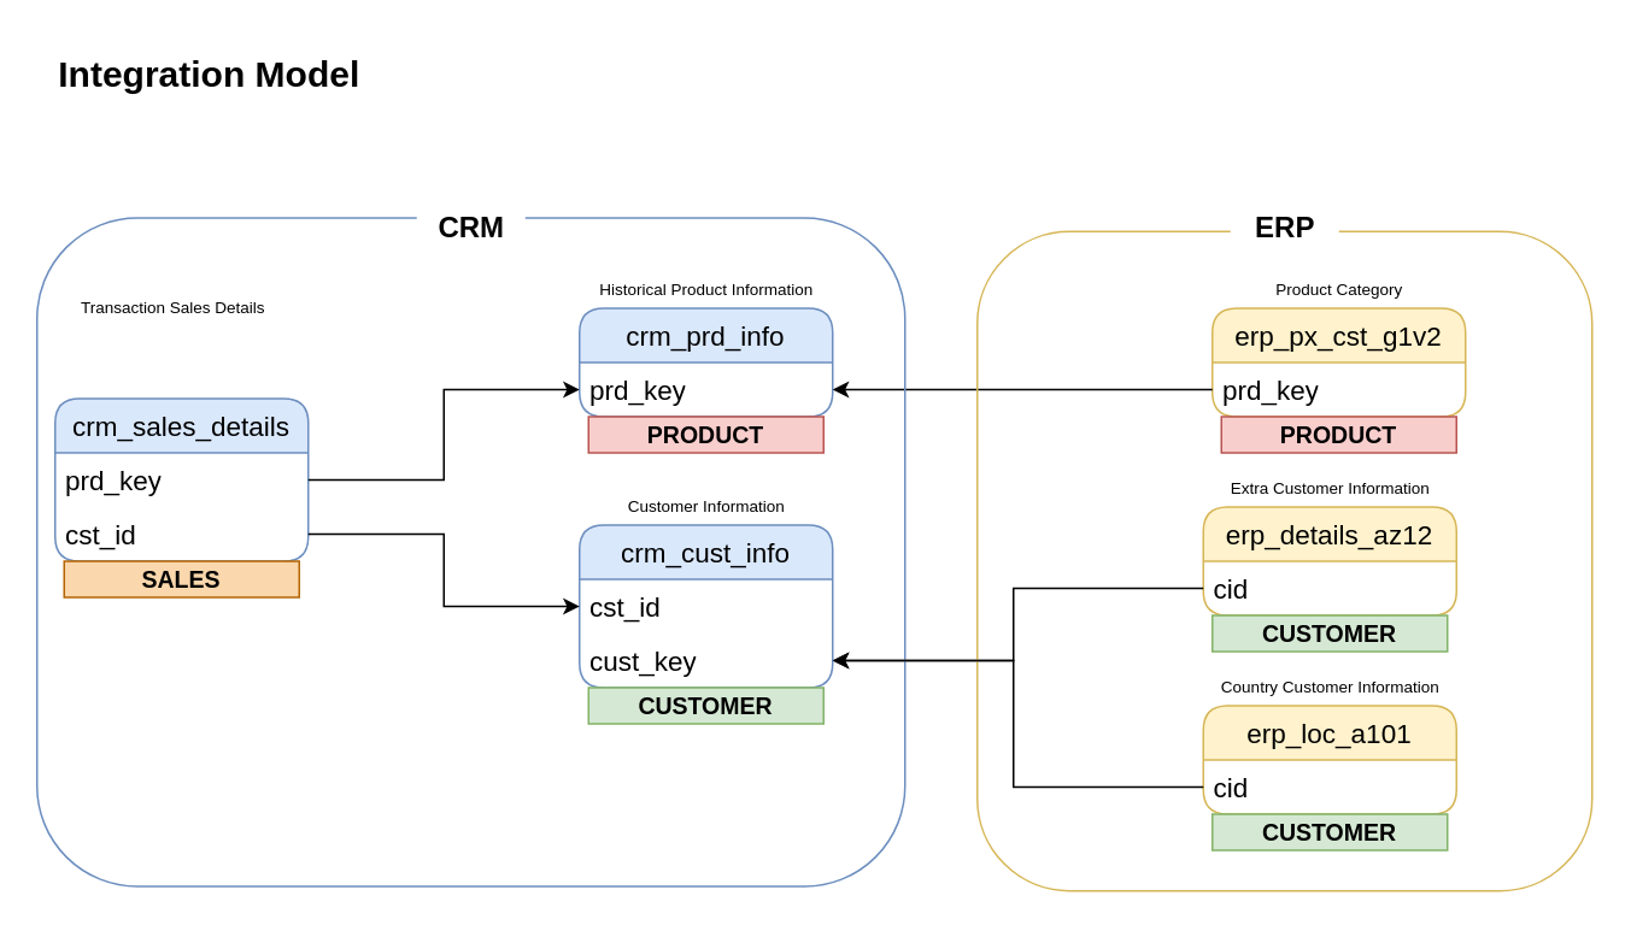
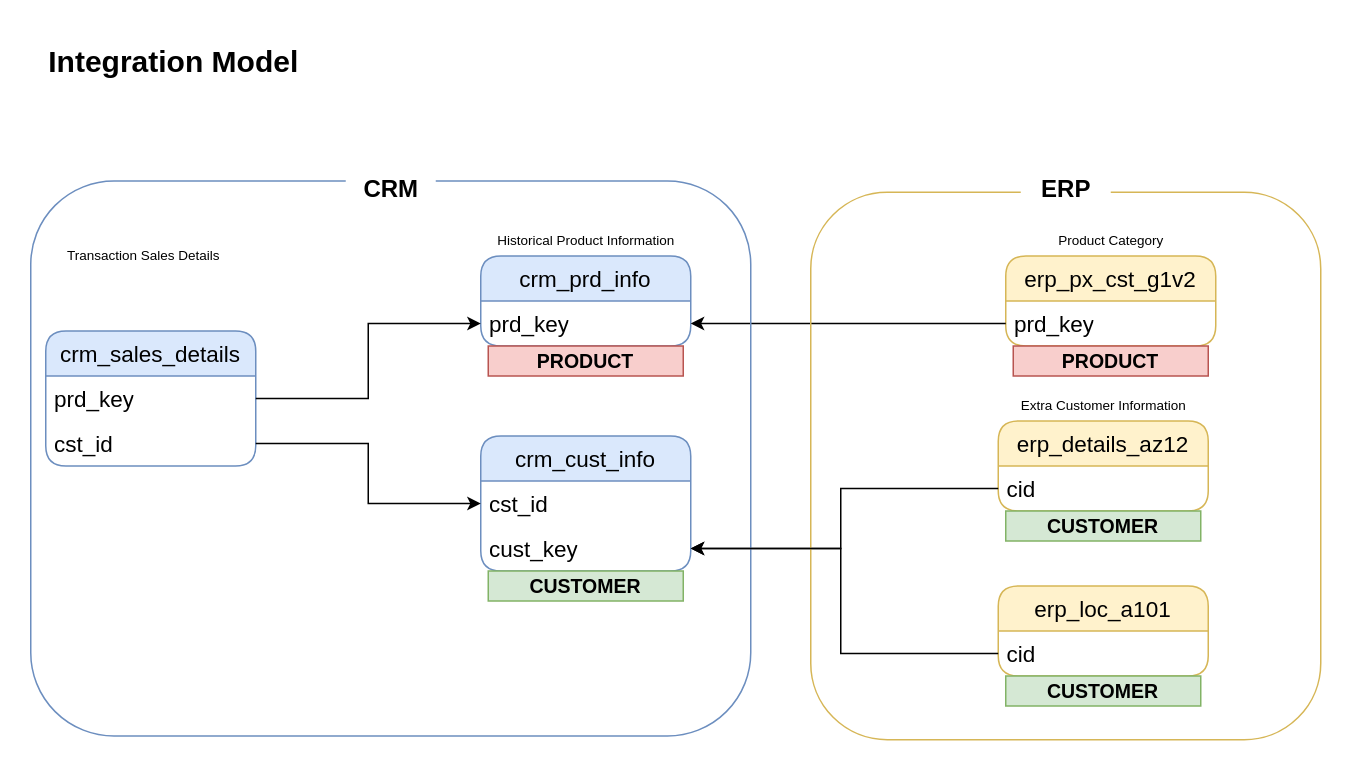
  <mxCell id="0" />
  <mxCell id="1" parent="0" />
  <mxCell id="2" value="crm_cust_info" style="swimlane;fontStyle=0;childLayout=stackLayout;horizontal=1;startSize=30;horizontalStack=0;resizeParent=1;resizeParentMax=0;resizeLast=0;collapsible=1;marginBottom=0;whiteSpace=wrap;html=1;rounded=1;fontSize=15;fillColor=#dae8fc;strokeColor=#6c8ebf;" parent="1" vertex="1"><mxGeometry x="320" y="290" width="140" height="90" as="geometry" /></mxCell>
  <mxCell id="3" value="cst_id" style="text;strokeColor=none;fillColor=none;align=left;verticalAlign=middle;spacingLeft=4;spacingRight=4;overflow=hidden;points=[[0,0.5],[1,0.5]];portConstraint=eastwest;rotatable=0;whiteSpace=wrap;html=1;fontSize=15;" parent="2" vertex="1"><mxGeometry y="30" width="140" height="30" as="geometry" /></mxCell>
  <mxCell id="4" value="cust_key" style="text;strokeColor=none;fillColor=none;align=left;verticalAlign=middle;spacingLeft=4;spacingRight=4;overflow=hidden;points=[[0,0.5],[1,0.5]];portConstraint=eastwest;rotatable=0;whiteSpace=wrap;html=1;fontSize=15;" parent="2" vertex="1"><mxGeometry y="60" width="140" height="30" as="geometry" /></mxCell>
  <mxCell id="5" value="crm_prd_info" style="swimlane;fontStyle=0;childLayout=stackLayout;horizontal=1;startSize=30;horizontalStack=0;resizeParent=1;resizeParentMax=0;resizeLast=0;collapsible=1;marginBottom=0;whiteSpace=wrap;html=1;rounded=1;fontSize=15;fillColor=#dae8fc;strokeColor=#6c8ebf;" parent="1" vertex="1"><mxGeometry x="320" y="170" width="140" height="60" as="geometry" /></mxCell>
  <mxCell id="6" value="prd_key" style="text;strokeColor=none;fillColor=none;align=left;verticalAlign=middle;spacingLeft=4;spacingRight=4;overflow=hidden;points=[[0,0.5],[1,0.5]];portConstraint=eastwest;rotatable=0;whiteSpace=wrap;html=1;fontSize=15;" parent="5" vertex="1"><mxGeometry y="30" width="140" height="30" as="geometry" /></mxCell>
  <mxCell id="7" value="crm_sales_details" style="swimlane;fontStyle=0;childLayout=stackLayout;horizontal=1;startSize=30;horizontalStack=0;resizeParent=1;resizeParentMax=0;resizeLast=0;collapsible=1;marginBottom=0;whiteSpace=wrap;html=1;rounded=1;fontSize=15;fillColor=#dae8fc;strokeColor=#6c8ebf;" parent="1" vertex="1"><mxGeometry x="30" y="220" width="140" height="90" as="geometry" /></mxCell>
  <mxCell id="8" value="prd_key" style="text;strokeColor=none;fillColor=none;align=left;verticalAlign=middle;spacingLeft=4;spacingRight=4;overflow=hidden;points=[[0,0.5],[1,0.5]];portConstraint=eastwest;rotatable=0;whiteSpace=wrap;html=1;fontSize=15;" parent="7" vertex="1"><mxGeometry y="30" width="140" height="30" as="geometry" /></mxCell>
  <mxCell id="9" value="cst_id" style="text;strokeColor=none;fillColor=none;align=left;verticalAlign=middle;spacingLeft=4;spacingRight=4;overflow=hidden;points=[[0,0.5],[1,0.5]];portConstraint=eastwest;rotatable=0;whiteSpace=wrap;html=1;fontSize=15;" parent="7" vertex="1"><mxGeometry y="60" width="140" height="30" as="geometry" /></mxCell>
  <mxCell id="10" value="erp_details_az12" style="swimlane;fontStyle=0;childLayout=stackLayout;horizontal=1;startSize=30;horizontalStack=0;resizeParent=1;resizeParentMax=0;resizeLast=0;collapsible=1;marginBottom=0;whiteSpace=wrap;html=1;rounded=1;fontSize=15;fillColor=#fff2cc;strokeColor=#d6b656;" parent="1" vertex="1"><mxGeometry x="665" y="280" width="140" height="60" as="geometry" /></mxCell>
  <mxCell id="11" value="cid" style="text;strokeColor=none;fillColor=none;align=left;verticalAlign=middle;spacingLeft=4;spacingRight=4;overflow=hidden;points=[[0,0.5],[1,0.5]];portConstraint=eastwest;rotatable=0;whiteSpace=wrap;html=1;fontSize=15;" parent="10" vertex="1"><mxGeometry y="30" width="140" height="30" as="geometry" /></mxCell>
  <mxCell id="12" value="erp_loc_a101" style="swimlane;fontStyle=0;childLayout=stackLayout;horizontal=1;startSize=30;horizontalStack=0;resizeParent=1;resizeParentMax=0;resizeLast=0;collapsible=1;marginBottom=0;whiteSpace=wrap;html=1;rounded=1;fontSize=15;fillColor=#fff2cc;strokeColor=#d6b656;" parent="1" vertex="1"><mxGeometry x="665" y="390" width="140" height="60" as="geometry" /></mxCell>
  <mxCell id="13" value="cid" style="text;strokeColor=none;fillColor=none;align=left;verticalAlign=middle;spacingLeft=4;spacingRight=4;overflow=hidden;points=[[0,0.5],[1,0.5]];portConstraint=eastwest;rotatable=0;whiteSpace=wrap;html=1;fontSize=15;" parent="12" vertex="1"><mxGeometry y="30" width="140" height="30" as="geometry" /></mxCell>
  <mxCell id="14" value="erp_px_cst_g1v2" style="swimlane;fontStyle=0;childLayout=stackLayout;horizontal=1;startSize=30;horizontalStack=0;resizeParent=1;resizeParentMax=0;resizeLast=0;collapsible=1;marginBottom=0;whiteSpace=wrap;html=1;rounded=1;fontSize=15;fillColor=#fff2cc;strokeColor=#d6b656;" parent="1" vertex="1"><mxGeometry x="670" y="170" width="140" height="60" as="geometry" /></mxCell>
  <mxCell id="15" value="prd_key" style="text;strokeColor=none;fillColor=none;align=left;verticalAlign=middle;spacingLeft=4;spacingRight=4;overflow=hidden;points=[[0,0.5],[1,0.5]];portConstraint=eastwest;rotatable=0;whiteSpace=wrap;html=1;fontSize=15;" parent="14" vertex="1"><mxGeometry y="30" width="140" height="30" as="geometry" /></mxCell>
- <mxCell id="16" value="Customer Information" style="text;html=1;align=center;verticalAlign=middle;resizable=0;points=[];autosize=1;strokeColor=none;fillColor=none;fontSize=9;" parent="1" vertex="1"><mxGeometry x="335" y="270" width="110" height="20" as="geometry" /></mxCell>
  <mxCell id="17" value="Historical Product Information" style="text;html=1;align=center;verticalAlign=middle;resizable=0;points=[];autosize=1;strokeColor=none;fillColor=none;fontSize=9;" parent="1" vertex="1"><mxGeometry x="320" y="150" width="140" height="20" as="geometry" /></mxCell>
  <mxCell id="18" value="Transaction Sales Details" style="text;html=1;align=center;verticalAlign=middle;resizable=0;points=[];autosize=1;strokeColor=none;fillColor=none;fontSize=9;" parent="1" vertex="1"><mxGeometry x="30" y="160" width="130" height="20" as="geometry" /></mxCell>
  <mxCell id="19" style="edgeStyle=orthogonalEdgeStyle;rounded=0;orthogonalLoop=1;jettySize=auto;html=1;exitX=1;exitY=0.5;exitDx=0;exitDy=0;" parent="1" source="9" target="3" edge="1"><mxGeometry relative="1" as="geometry" /></mxCell>
  <mxCell id="20" style="edgeStyle=orthogonalEdgeStyle;rounded=0;orthogonalLoop=1;jettySize=auto;html=1;exitX=1;exitY=0.5;exitDx=0;exitDy=0;entryX=0;entryY=0.5;entryDx=0;entryDy=0;" parent="1" source="8" target="6" edge="1"><mxGeometry relative="1" as="geometry" /></mxCell>
  <mxCell id="21" style="edgeStyle=orthogonalEdgeStyle;rounded=0;orthogonalLoop=1;jettySize=auto;html=1;exitX=0;exitY=0.5;exitDx=0;exitDy=0;entryX=1;entryY=0.5;entryDx=0;entryDy=0;" parent="1" source="11" target="4" edge="1"><mxGeometry relative="1" as="geometry"><Array as="points"><mxPoint x="560" y="325" /><mxPoint x="560" y="365" /></Array></mxGeometry></mxCell>
  <mxCell id="22" value="Extra Customer Information" style="text;html=1;align=center;verticalAlign=middle;resizable=0;points=[];autosize=1;strokeColor=none;fillColor=none;fontSize=9;" parent="1" vertex="1"><mxGeometry x="670" y="260" width="130" height="20" as="geometry" /></mxCell>
- <mxCell id="23" value="Country Customer Information" style="text;html=1;align=center;verticalAlign=middle;resizable=0;points=[];autosize=1;strokeColor=none;fillColor=none;fontSize=9;" parent="1" vertex="1"><mxGeometry x="665" y="370" width="140" height="20" as="geometry" /></mxCell>
  <mxCell id="24" style="edgeStyle=orthogonalEdgeStyle;rounded=0;orthogonalLoop=1;jettySize=auto;html=1;exitX=0;exitY=0.5;exitDx=0;exitDy=0;entryX=1;entryY=0.5;entryDx=0;entryDy=0;" parent="1" source="15" target="6" edge="1"><mxGeometry relative="1" as="geometry"><Array as="points"><mxPoint x="600" y="215" /><mxPoint x="600" y="215" /></Array></mxGeometry></mxCell>
  <mxCell id="25" value="Product Category" style="text;html=1;align=center;verticalAlign=middle;resizable=0;points=[];autosize=1;strokeColor=none;fillColor=none;fontSize=9;" parent="1" vertex="1"><mxGeometry x="695" y="150" width="90" height="20" as="geometry" /></mxCell>
  <mxCell id="26" value="" style="rounded=1;whiteSpace=wrap;html=1;fillColor=none;strokeColor=#6c8ebf;fillStyle=auto;" parent="1" vertex="1"><mxGeometry x="20" y="120" width="480" height="370" as="geometry" /></mxCell>
  <mxCell id="27" value="" style="rounded=1;whiteSpace=wrap;html=1;fillColor=none;strokeColor=#d6b656;fillStyle=auto;" parent="1" vertex="1"><mxGeometry x="540" y="127.5" width="340" height="365" as="geometry" /></mxCell>
  <mxCell id="28" value="&lt;b&gt;CRM&lt;/b&gt;" style="text;html=1;align=center;verticalAlign=middle;resizable=0;points=[];autosize=1;strokeColor=none;fillColor=default;fontSize=16;" parent="1" vertex="1"><mxGeometry x="230" y="110" width="60" height="30" as="geometry" /></mxCell>
  <mxCell id="29" value="&lt;b&gt;ERP&lt;/b&gt;" style="text;html=1;align=center;verticalAlign=middle;resizable=0;points=[];autosize=1;strokeColor=none;fillColor=default;fontSize=16;" parent="1" vertex="1"><mxGeometry x="680" y="110" width="60" height="30" as="geometry" /></mxCell>
  <mxCell id="30" value="&lt;font style=&quot;font-size: 20px;&quot;&gt;&lt;b style=&quot;&quot;&gt;Integration Model&lt;/b&gt;&lt;/font&gt;" style="text;html=1;align=center;verticalAlign=middle;resizable=0;points=[];autosize=1;strokeColor=none;fillColor=none;" parent="1" vertex="1"><mxGeometry x="20" y="20" width="190" height="40" as="geometry" /></mxCell>
  <mxCell id="31" value="PRODUCT" style="text;html=1;strokeColor=#b85450;fillColor=#f8cecc;align=center;verticalAlign=middle;whiteSpace=wrap;overflow=hidden;fontSize=13;fontStyle=1" vertex="1" parent="1"><mxGeometry x="325" y="230" width="130" height="20" as="geometry" /></mxCell>
  <mxCell id="32" style="edgeStyle=orthogonalEdgeStyle;rounded=0;orthogonalLoop=1;jettySize=auto;html=1;exitX=0;exitY=0.5;exitDx=0;exitDy=0;entryX=1;entryY=0.5;entryDx=0;entryDy=0;" edge="1" parent="1" source="13" target="4"><mxGeometry relative="1" as="geometry"><Array as="points"><mxPoint x="560" y="435" /><mxPoint x="560" y="365" /></Array></mxGeometry></mxCell>
  <mxCell id="33" value="PRODUCT" style="text;html=1;strokeColor=#b85450;fillColor=#f8cecc;align=center;verticalAlign=middle;whiteSpace=wrap;overflow=hidden;fontSize=13;fontStyle=1;rounded=0;" vertex="1" parent="1"><mxGeometry x="675" y="230" width="130" height="20" as="geometry" /></mxCell>
  <mxCell id="34" value="CUSTOMER" style="text;html=1;strokeColor=#82b366;fillColor=#d5e8d4;align=center;verticalAlign=middle;whiteSpace=wrap;overflow=hidden;fontSize=13;fontStyle=1" vertex="1" parent="1"><mxGeometry x="325" y="380" width="130" height="20" as="geometry" /></mxCell>
  <mxCell id="35" value="CUSTOMER" style="text;html=1;strokeColor=#82b366;fillColor=#d5e8d4;align=center;verticalAlign=middle;whiteSpace=wrap;overflow=hidden;fontSize=13;fontStyle=1" vertex="1" parent="1"><mxGeometry x="670" y="340" width="130" height="20" as="geometry" /></mxCell>
  <mxCell id="36" value="CUSTOMER" style="text;html=1;strokeColor=#82b366;fillColor=#d5e8d4;align=center;verticalAlign=middle;whiteSpace=wrap;overflow=hidden;fontSize=13;fontStyle=1" vertex="1" parent="1"><mxGeometry x="670" y="450" width="130" height="20" as="geometry" /></mxCell>
- <mxCell id="37" value="SALES" style="text;html=1;strokeColor=#b46504;fillColor=#fad7ac;align=center;verticalAlign=middle;whiteSpace=wrap;overflow=hidden;fontSize=13;fontStyle=1" vertex="1" parent="1"><mxGeometry x="35" y="310" width="130" height="20" as="geometry" /></mxCell>
